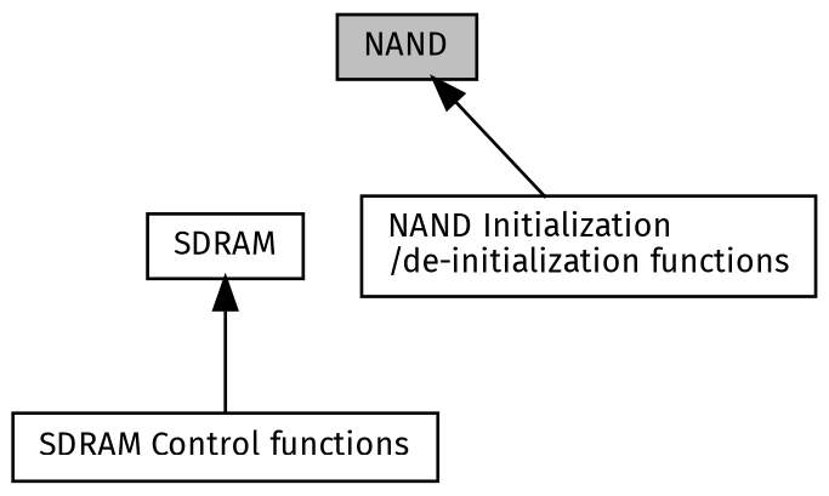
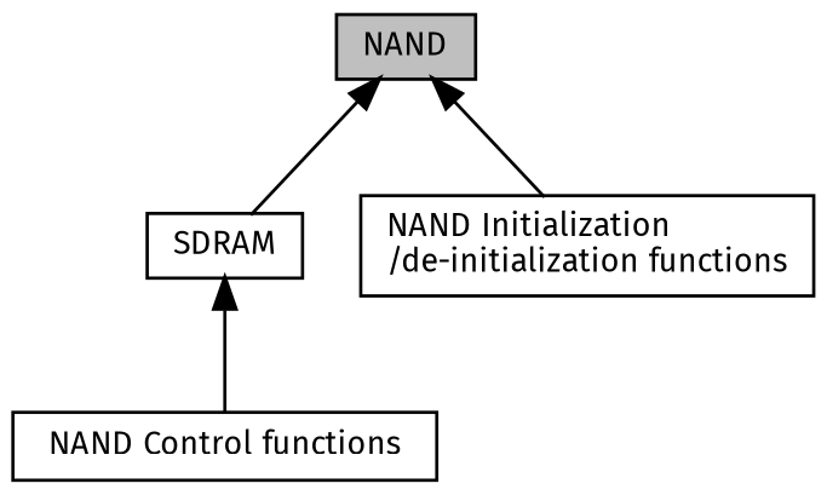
  digraph {
    fontname="Fira Sans"
    rankdir=TB
    node [color=black fillcolor=white fontname="Fira Sans" fontsize=10 shape=record style=filled]
    edge [dir=back fontname="Fira Sans" fontsize=10 labelfontname=Helvetica labelfontsize=10 shape=plaintext style=solid]
    n1 [height=0.2 label=SDRAM width=0.4]
-   n2 [height=0.2 label="SDRAM Control functions" width=0.4]
+   n2 [height=0.2 label="NAND Control functions" width=0.4]
    n3 [fillcolor=grey75 fontcolor=black height=0.2 label=NAND width=0.4]
    n4 [height=0.2 label="NAND Initialization\l/de-initialization functions" width=0.4]
    n1 -> n2
+   n3 -> n1
    n3 -> n4
  }
